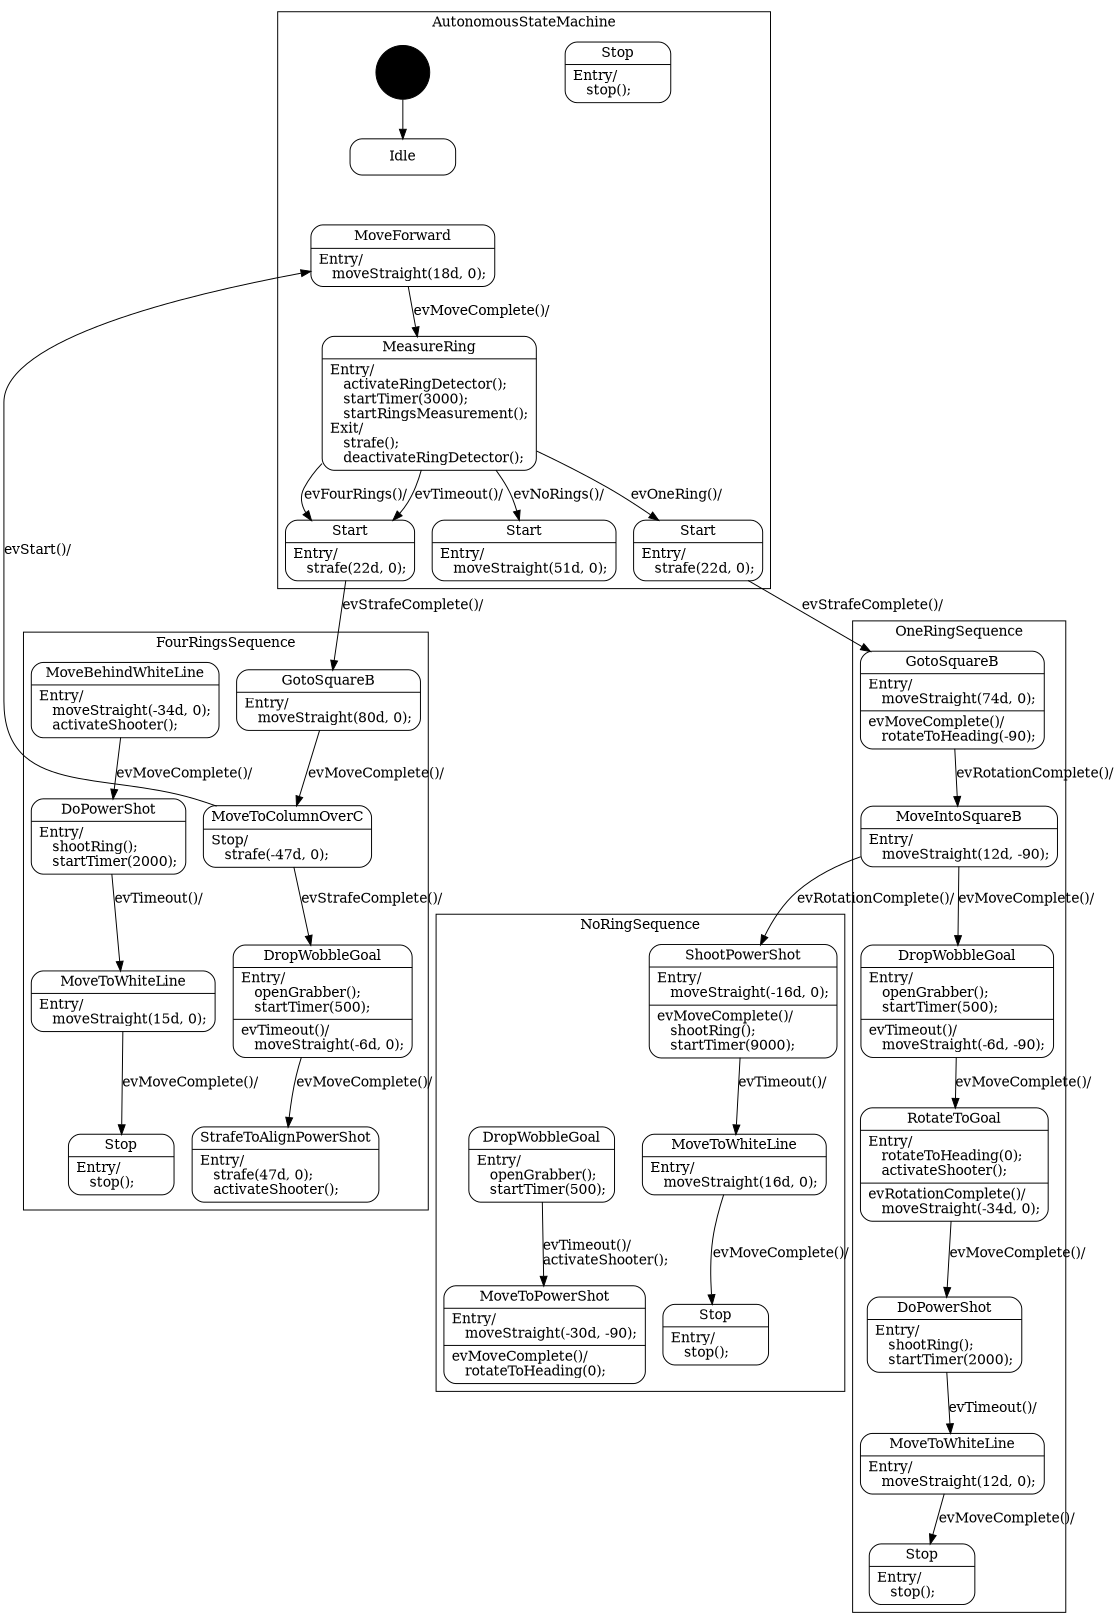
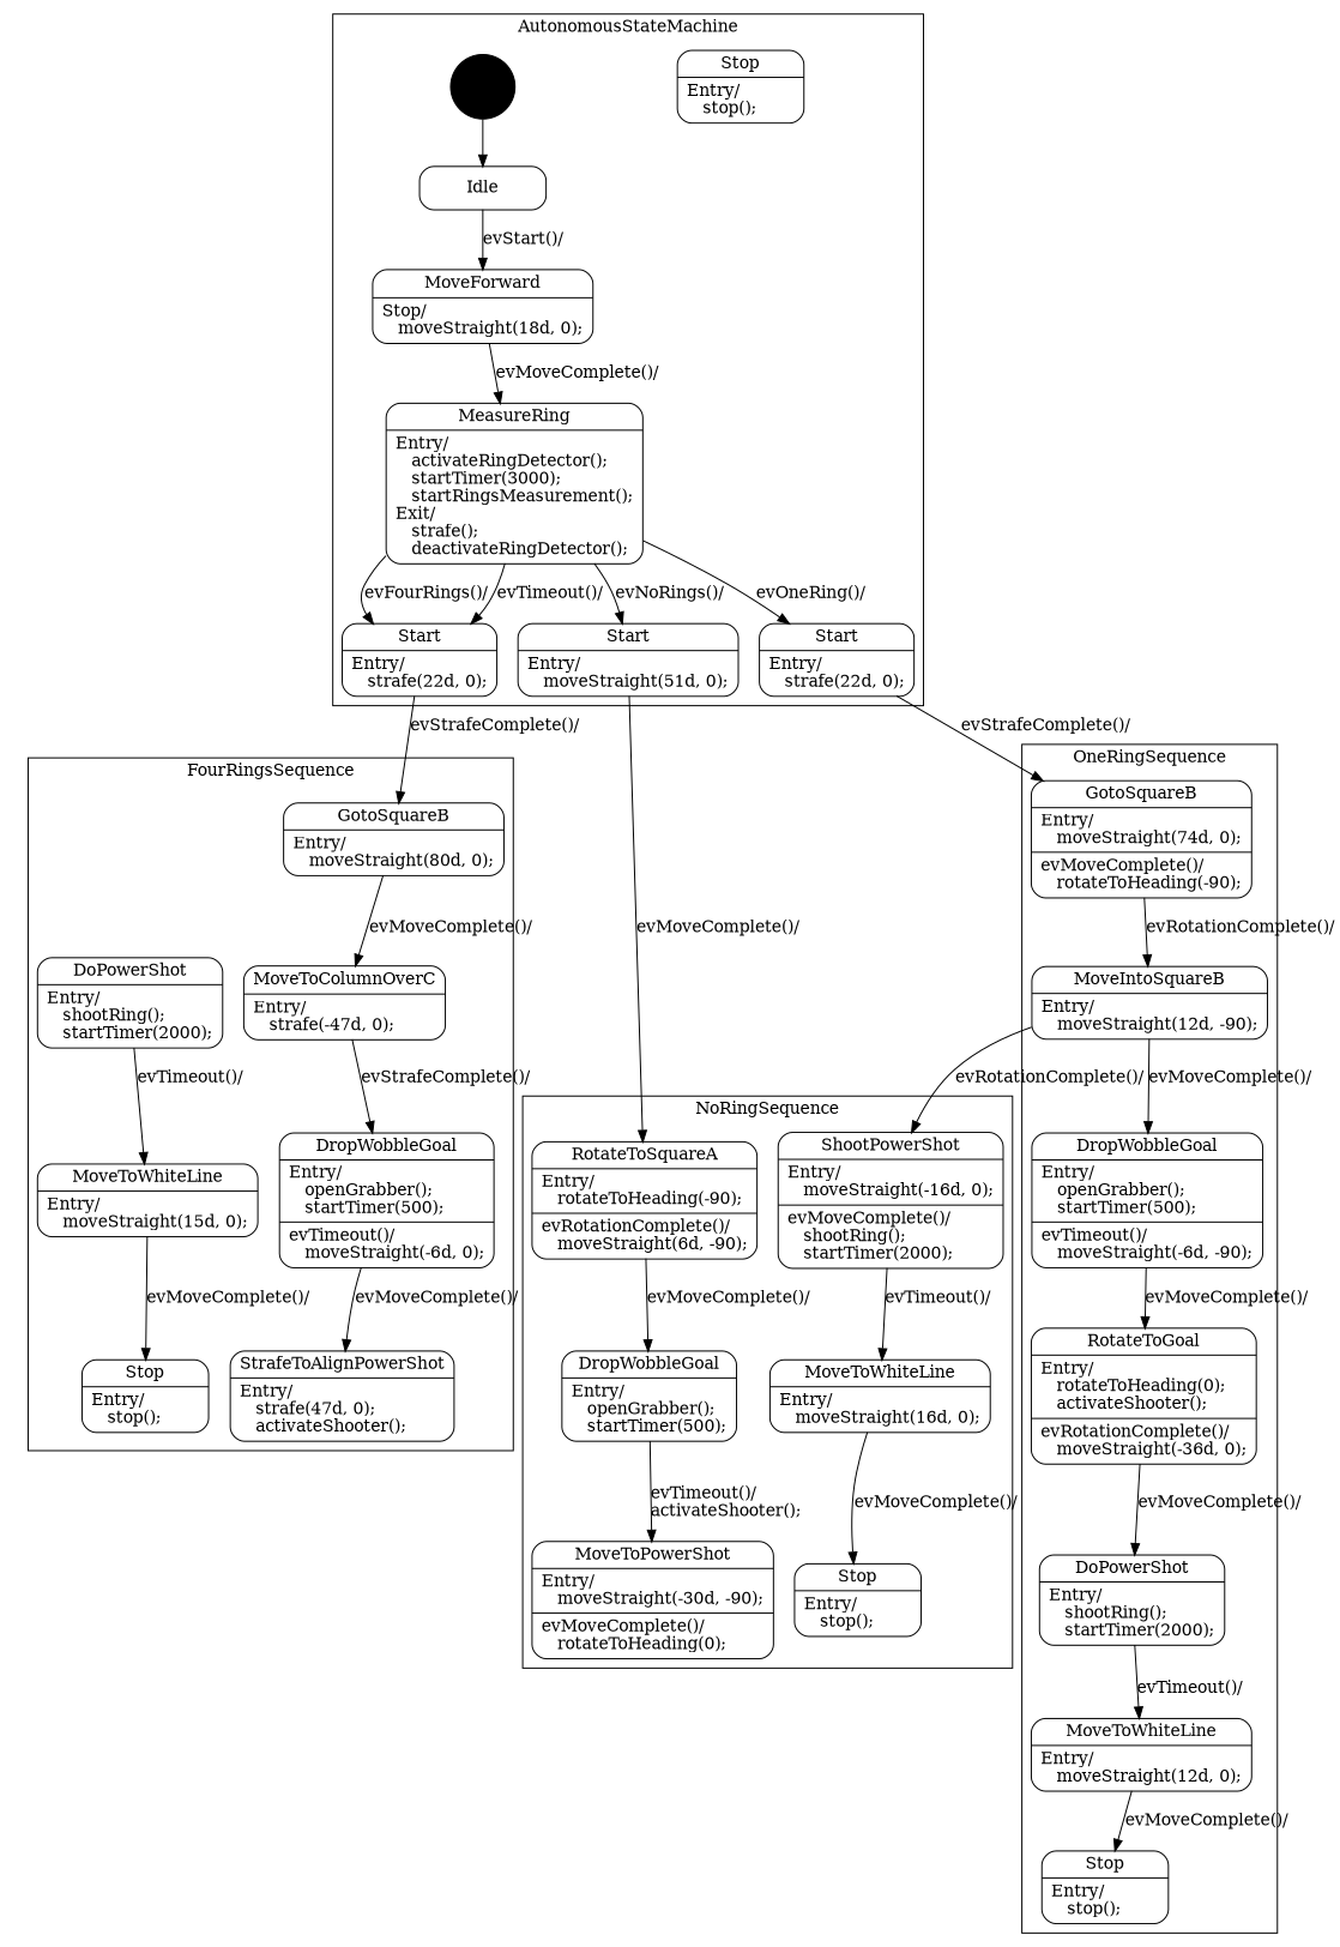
  digraph {
    node [shape=Mrecord]
    n1 [label="{Idle}" width=1.5]
-   n2 [label="{MoveForward|Entry/\l&nbsp;&nbsp;&nbsp;moveStraight(18d, 0);\l}" width=1.5]
+   n2 [label="{MoveForward|Stop/\l&nbsp;&nbsp;&nbsp;moveStraight(18d, 0);\l}" width=1.5]
    n3 [label="{MeasureRing|Entry/\l&nbsp;&nbsp;&nbsp;activateRingDetector();\l&nbsp;&nbsp;&nbsp;startTimer(3000);\l&nbsp;&nbsp;&nbsp;startRingsMeasurement();\lExit/\l&nbsp;&nbsp;&nbsp;strafe();\l&nbsp;&nbsp;&nbsp;deactivateRingDetector();\l}" width=1.5]
    n4 [label="{Start|Entry/\l&nbsp;&nbsp;&nbsp;moveStraight(51d, 0);\l}" width=1.5]
    n5 [label="{Start|Entry/\l&nbsp;&nbsp;&nbsp;strafe(22d, 0);\l}" width=1.5]
    n6 [label="{Start|Entry/\l&nbsp;&nbsp;&nbsp;strafe(22d, 0);\l}" width=1.5]
    n7 [label="{Stop|Entry/\l&nbsp;&nbsp;&nbsp;stop();\l}" width=1.5]
    "%5" [fillcolor=black shape=circle style=filled width=0.25]
+   n9 [label="{RotateToSquareA|Entry/\l&nbsp;&nbsp;&nbsp;rotateToHeading(-90);\l|evRotationComplete()/\l&nbsp;&nbsp;&nbsp;moveStraight(6d, -90);\l}" width=1.5]
    n10 [label="{DropWobbleGoal|Entry/\l&nbsp;&nbsp;&nbsp;openGrabber();\l&nbsp;&nbsp;&nbsp;startTimer(500);\l}" width=1.5]
    n11 [label="{MoveToPowerShot|Entry/\l&nbsp;&nbsp;&nbsp;moveStraight(-30d, -90);\l|evMoveComplete()/\l&nbsp;&nbsp;&nbsp;rotateToHeading(0);\l}" width=1.5]
-   n12 [label="{ShootPowerShot|Entry/\l&nbsp;&nbsp;&nbsp;moveStraight(-16d, 0);\l|evMoveComplete()/\l&nbsp;&nbsp;&nbsp;shootRing();\l&nbsp;&nbsp;&nbsp;startTimer(9000);\l}" width=1.5]
+   n12 [label="{ShootPowerShot|Entry/\l&nbsp;&nbsp;&nbsp;moveStraight(-16d, 0);\l|evMoveComplete()/\l&nbsp;&nbsp;&nbsp;shootRing();\l&nbsp;&nbsp;&nbsp;startTimer(2000);\l}" width=1.5]
    n13 [label="{MoveToWhiteLine|Entry/\l&nbsp;&nbsp;&nbsp;moveStraight(16d, 0);\l}" width=1.5]
    n14 [label="{Stop|Entry/\l&nbsp;&nbsp;&nbsp;stop();\l}" width=1.5]
    n15 [label="{GotoSquareB|Entry/\l&nbsp;&nbsp;&nbsp;moveStraight(74d, 0);\l|evMoveComplete()/\l&nbsp;&nbsp;&nbsp;rotateToHeading(-90);\l}" width=1.5]
    n16 [label="{MoveIntoSquareB|Entry/\l&nbsp;&nbsp;&nbsp;moveStraight(12d, -90);\l}" width=1.5]
    n17 [label="{DropWobbleGoal|Entry/\l&nbsp;&nbsp;&nbsp;openGrabber();\l&nbsp;&nbsp;&nbsp;startTimer(500);\l|evTimeout()/\l&nbsp;&nbsp;&nbsp;moveStraight(-6d, -90);\l}" width=1.5]
-   n18 [label="{RotateToGoal|Entry/\l&nbsp;&nbsp;&nbsp;rotateToHeading(0);\l&nbsp;&nbsp;&nbsp;activateShooter();\l|evRotationComplete()/\l&nbsp;&nbsp;&nbsp;moveStraight(-34d, 0);\l}" width=1.5]
+   n18 [label="{RotateToGoal|Entry/\l&nbsp;&nbsp;&nbsp;rotateToHeading(0);\l&nbsp;&nbsp;&nbsp;activateShooter();\l|evRotationComplete()/\l&nbsp;&nbsp;&nbsp;moveStraight(-36d, 0);\l}" width=1.5]
    n19 [label="{DoPowerShot|Entry/\l&nbsp;&nbsp;&nbsp;shootRing();\l&nbsp;&nbsp;&nbsp;startTimer(2000);\l}" width=1.5]
    n20 [label="{MoveToWhiteLine|Entry/\l&nbsp;&nbsp;&nbsp;moveStraight(12d, 0);\l}" width=1.5]
    n21 [label="{Stop|Entry/\l&nbsp;&nbsp;&nbsp;stop();\l}" width=1.5]
    n22 [label="{GotoSquareB|Entry/\l&nbsp;&nbsp;&nbsp;moveStraight(80d, 0);\l}" width=1.5]
-   n23 [label="{MoveToColumnOverC|Stop/\l&nbsp;&nbsp;&nbsp;strafe(-47d, 0);\l}" width=1.5]
+   n23 [label="{MoveToColumnOverC|Entry/\l&nbsp;&nbsp;&nbsp;strafe(-47d, 0);\l}" width=1.5]
    n24 [label="{DropWobbleGoal|Entry/\l&nbsp;&nbsp;&nbsp;openGrabber();\l&nbsp;&nbsp;&nbsp;startTimer(500);\l|evTimeout()/\l&nbsp;&nbsp;&nbsp;moveStraight(-6d, 0);\l}" width=1.5]
    n25 [label="{StrafeToAlignPowerShot|Entry/\l&nbsp;&nbsp;&nbsp;strafe(47d, 0);\l&nbsp;&nbsp;&nbsp;activateShooter();\l}" width=1.5]
-   n26 [label="{MoveBehindWhiteLine|Entry/\l&nbsp;&nbsp;&nbsp;moveStraight(-34d, 0);\l&nbsp;&nbsp;&nbsp;activateShooter();\l}" width=1.5]
    n27 [label="{DoPowerShot|Entry/\l&nbsp;&nbsp;&nbsp;shootRing();\l&nbsp;&nbsp;&nbsp;startTimer(2000);\l}" width=1.5]
    n28 [label="{MoveToWhiteLine|Entry/\l&nbsp;&nbsp;&nbsp;moveStraight(15d, 0);\l}" width=1.5]
    n29 [label="{Stop|Entry/\l&nbsp;&nbsp;&nbsp;stop();\l}" width=1.5]
    subgraph cluster_1 {
      label=AutonomousStateMachine
      n1
      n2
      n3
      n4
      n5
      n6
      n7
      "%5"
    }
    subgraph cluster_2 {
      label=NoRingSequence
+     n9
      n10
      n11
      n12
      n13
      n14
    }
    subgraph cluster_3 {
      label=OneRingSequence
      n15
      n16
      n17
      n18
      n19
      n20
      n21
    }
    subgraph cluster_4 {
      label=FourRingsSequence
      n22
      n23
      n24
      n25
-     n26
      n27
      n28
      n29
    }
-   n23 -> n2 [label="evStart()/\l"]
+   n1 -> n2 [label="evStart()/\l"]
    n2 -> n3 [label="evMoveComplete()/\l"]
    n3 -> n4 [label="evNoRings()/\l"]
    n3 -> n5 [label="evOneRing()/\l"]
    n3 -> n6 [label="evFourRings()/\l"]
    n3 -> n6 [label="evTimeout()/\l"]
+   n4 -> n9 [label="evMoveComplete()/\l"]
    n5 -> n15 [label="evStrafeComplete()/\l"]
    n6 -> n22 [label="evStrafeComplete()/\l"]
    "%5" -> n1
+   n9 -> n10 [label="evMoveComplete()/\l"]
    n10 -> n11 [label="evTimeout()/\lactivateShooter();\l"]
    n12 -> n13 [label="evTimeout()/\l"]
    n13 -> n14 [label="evMoveComplete()/\l"]
    n15 -> n16 [label="evRotationComplete()/\l"]
    n16 -> n12 [label="evRotationComplete()/\l"]
    n16 -> n17 [label="evMoveComplete()/\l"]
    n17 -> n18 [label="evMoveComplete()/\l"]
    n18 -> n19 [label="evMoveComplete()/\l"]
    n19 -> n20 [label="evTimeout()/\l"]
    n20 -> n21 [label="evMoveComplete()/\l"]
    n22 -> n23 [label="evMoveComplete()/\l"]
    n23 -> n24 [label="evStrafeComplete()/\l"]
    n24 -> n25 [label="evMoveComplete()/\l"]
-   n26 -> n27 [label="evMoveComplete()/\l"]
    n27 -> n28 [label="evTimeout()/\l"]
    n28 -> n29 [label="evMoveComplete()/\l"]
  }
